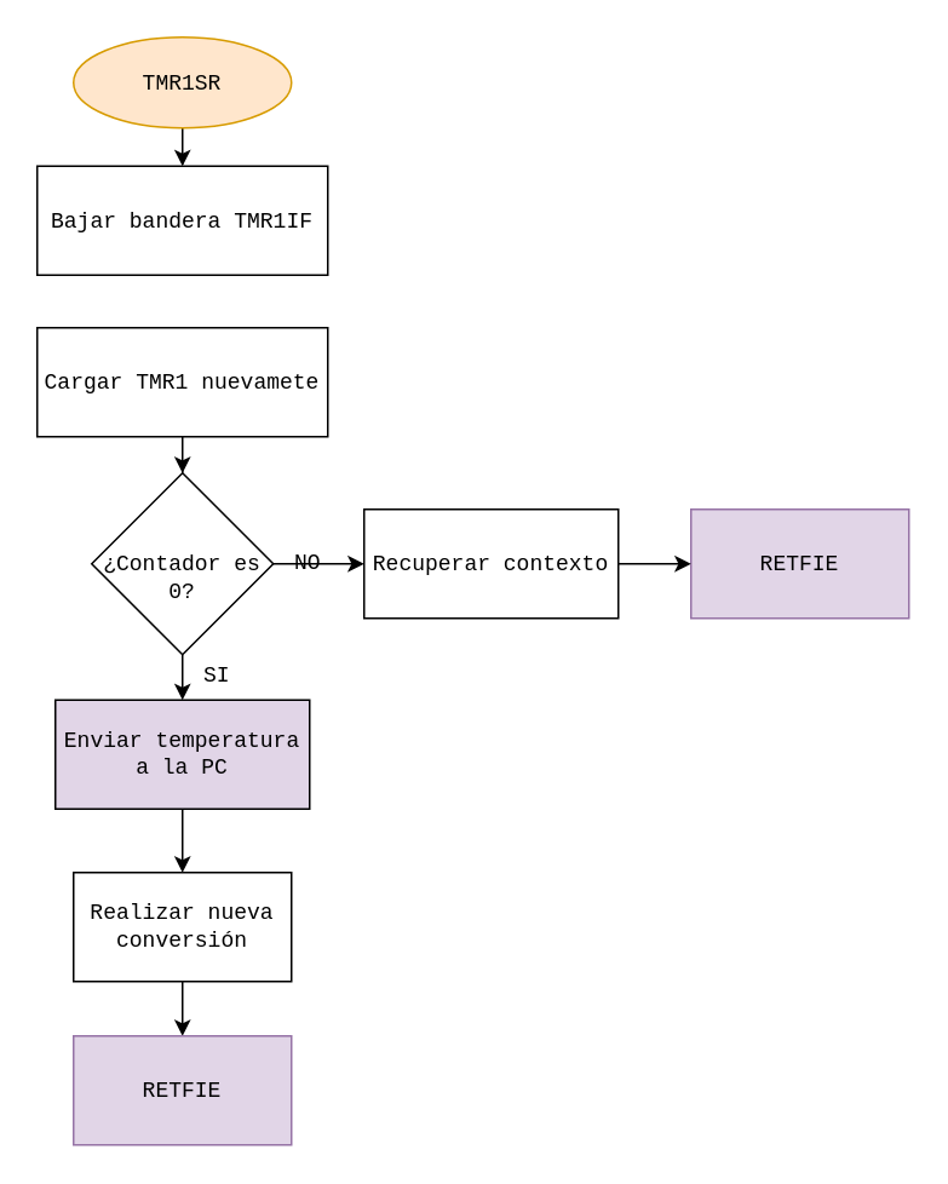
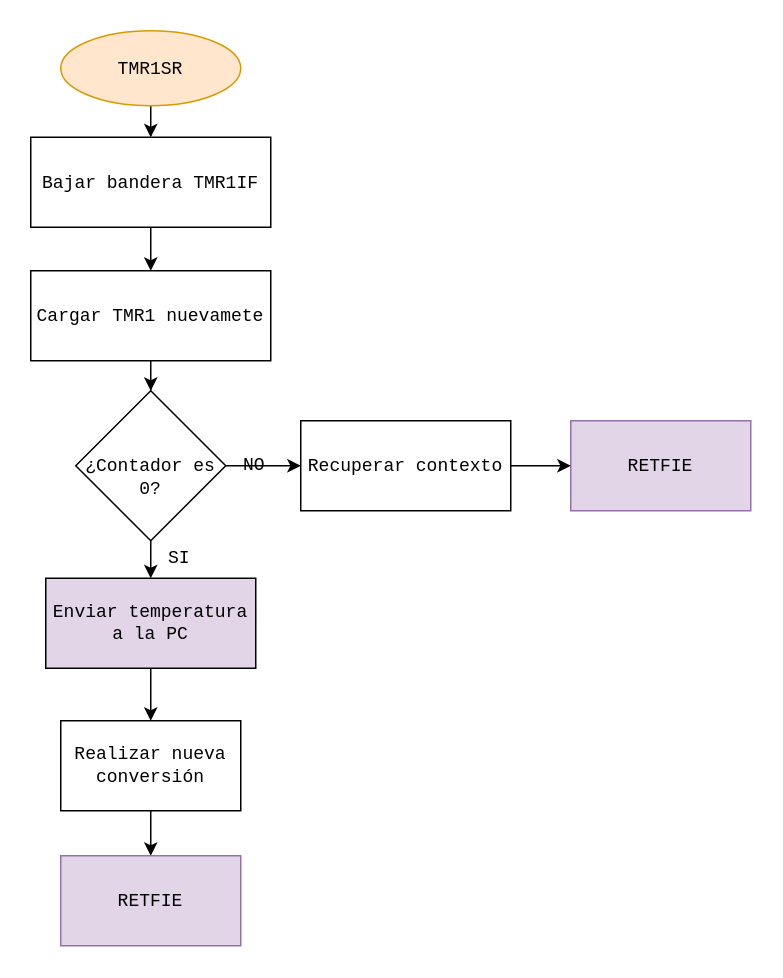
  <mxCell id="0" />
  <mxCell id="1" parent="0" />
  <mxCell id="2" style="edgeStyle=orthogonalEdgeStyle;rounded=0;orthogonalLoop=1;jettySize=auto;html=1;entryX=0.5;entryY=0;entryDx=0;entryDy=0;fontFamily=Courier New;" edge="1" parent="1" source="3" target="5"><mxGeometry relative="1" as="geometry" /></mxCell>
  <mxCell id="3" value="&lt;font face=&quot;Courier New&quot;&gt;TMR1SR&lt;/font&gt;" style="ellipse;whiteSpace=wrap;html=1;fillColor=#ffe6cc;strokeColor=#d79b00;" parent="1" vertex="1"><mxGeometry x="40" y="20" width="120" height="50" as="geometry" /></mxCell>
+ <mxCell id="4" style="edgeStyle=orthogonalEdgeStyle;rounded=0;orthogonalLoop=1;jettySize=auto;html=1;entryX=0.5;entryY=0;entryDx=0;entryDy=0;fontFamily=Courier New;" edge="1" parent="1" source="5" target="7"><mxGeometry relative="1" as="geometry" /></mxCell>
  <mxCell id="5" value="&lt;font face=&quot;Courier New&quot;&gt;Bajar bandera TMR1IF&lt;/font&gt;" style="rounded=0;whiteSpace=wrap;html=1;" parent="1" vertex="1"><mxGeometry x="20" y="91" width="160" height="60" as="geometry" /></mxCell>
  <mxCell id="6" style="edgeStyle=orthogonalEdgeStyle;rounded=0;orthogonalLoop=1;jettySize=auto;html=1;entryX=0.5;entryY=0;entryDx=0;entryDy=0;fontFamily=Courier New;" edge="1" parent="1" source="7" target="10"><mxGeometry relative="1" as="geometry" /></mxCell>
  <mxCell id="7" value="&lt;font face=&quot;Courier New&quot;&gt;Cargar TMR1 nuevamete&lt;/font&gt;" style="rounded=0;whiteSpace=wrap;html=1;" parent="1" vertex="1"><mxGeometry x="20" y="180" width="160" height="60" as="geometry" /></mxCell>
  <mxCell id="8" style="edgeStyle=orthogonalEdgeStyle;rounded=0;orthogonalLoop=1;jettySize=auto;html=1;fontFamily=Courier New;" edge="1" parent="1" source="10" target="12"><mxGeometry relative="1" as="geometry" /></mxCell>
  <mxCell id="9" style="edgeStyle=orthogonalEdgeStyle;rounded=0;orthogonalLoop=1;jettySize=auto;html=1;entryX=0;entryY=0.5;entryDx=0;entryDy=0;fontFamily=Courier New;" edge="1" parent="1" source="10" target="15"><mxGeometry relative="1" as="geometry" /></mxCell>
  <mxCell id="10" value="&lt;font face=&quot;Courier New&quot;&gt;&lt;br&gt;¿Contador es 0?&lt;/font&gt;" style="rhombus;whiteSpace=wrap;html=1;" vertex="1" parent="1"><mxGeometry x="50" y="260" width="100" height="100" as="geometry" /></mxCell>
  <mxCell id="11" style="edgeStyle=orthogonalEdgeStyle;rounded=0;orthogonalLoop=1;jettySize=auto;html=1;entryX=0.5;entryY=0;entryDx=0;entryDy=0;fontFamily=Courier New;" edge="1" parent="1" source="12" target="17"><mxGeometry relative="1" as="geometry" /></mxCell>
  <mxCell id="12" value="Enviar temperatura a la PC&lt;br&gt;" style="rounded=0;whiteSpace=wrap;html=1;fontFamily=Courier New;fillColor=#e1d5e7;" vertex="1" parent="1"><mxGeometry x="30" y="385" width="140" height="60" as="geometry" /></mxCell>
  <mxCell id="13" value="&lt;font face=&quot;Courier New&quot;&gt;RETFIE&lt;br&gt;&lt;/font&gt;" style="rounded=0;whiteSpace=wrap;html=1;fillColor=#e1d5e7;strokeColor=#9673a6;" vertex="1" parent="1"><mxGeometry x="380" y="280" width="120" height="60" as="geometry" /></mxCell>
  <mxCell id="14" style="edgeStyle=orthogonalEdgeStyle;rounded=0;orthogonalLoop=1;jettySize=auto;html=1;entryX=0;entryY=0.5;entryDx=0;entryDy=0;fontFamily=Courier New;" edge="1" parent="1" source="15" target="13"><mxGeometry relative="1" as="geometry" /></mxCell>
  <mxCell id="15" value="&lt;font face=&quot;Courier New&quot;&gt;Recuperar contexto&lt;/font&gt;" style="rounded=0;whiteSpace=wrap;html=1;" vertex="1" parent="1"><mxGeometry x="200" y="280" width="140" height="60" as="geometry" /></mxCell>
  <mxCell id="16" style="edgeStyle=orthogonalEdgeStyle;rounded=0;orthogonalLoop=1;jettySize=auto;html=1;entryX=0.5;entryY=0;entryDx=0;entryDy=0;fontFamily=Courier New;" edge="1" parent="1" source="17" target="18"><mxGeometry relative="1" as="geometry" /></mxCell>
  <mxCell id="17" value="Realizar nueva conversión" style="rounded=0;whiteSpace=wrap;html=1;fontFamily=Courier New;" vertex="1" parent="1"><mxGeometry x="40" y="480" width="120" height="60" as="geometry" /></mxCell>
  <mxCell id="18" value="&lt;font face=&quot;Courier New&quot;&gt;RETFIE&lt;br&gt;&lt;/font&gt;" style="rounded=0;whiteSpace=wrap;html=1;fillColor=#e1d5e7;strokeColor=#9673a6;" vertex="1" parent="1"><mxGeometry x="40" y="570" width="120" height="60" as="geometry" /></mxCell>
  <mxCell id="19" value="NO" style="text;html=1;resizable=0;points=[];autosize=1;align=left;verticalAlign=top;spacingTop=-4;fontFamily=Courier New;" vertex="1" parent="1"><mxGeometry x="160" y="300" width="30" height="20" as="geometry" /></mxCell>
  <mxCell id="20" value="SI" style="text;html=1;resizable=0;points=[];autosize=1;align=left;verticalAlign=top;spacingTop=-4;fontFamily=Courier New;" vertex="1" parent="1"><mxGeometry x="110" y="362" width="30" height="20" as="geometry" /></mxCell>
